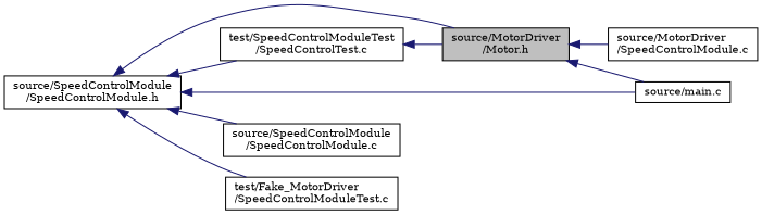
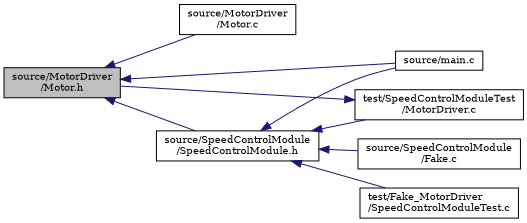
  digraph {
    fontname="DejaVu Serif"
    rankdir=LR
    node [color=black fillcolor=white fontname="DejaVu Serif" fontsize=10 shape=record style=filled]
    edge [color=midnightblue dir=back fontname="DejaVu Serif" fontsize=10 labelfontname=Helvetica labelfontsize=10 style=solid]
    n1 [fillcolor=grey75 fontcolor=black height=0.2 label="source/MotorDriver\l/Motor.h" width=0.4]
-   n2 [height=0.2 label="source/MotorDriver\l/SpeedControlModule.c" width=0.4]
+   n2 [height=0.2 label="source/MotorDriver\l/Motor.c" width=0.4]
    n3 [height=0.2 label="source/main.c" width=0.4]
    n4 [height=0.2 label="source/SpeedControlModule\l/SpeedControlModule.h" width=0.4]
-   n5 [height=0.2 label="test/SpeedControlModuleTest\l/SpeedControlTest.c" width=0.4]
-   n6 [height=0.2 label="source/SpeedControlModule\l/SpeedControlModule.c" width=0.4]
+   n5 [height=0.2 label="test/SpeedControlModuleTest\l/MotorDriver.c" width=0.4]
+   n6 [height=0.2 label="source/SpeedControlModule\l/Fake.c" width=0.4]
    n7 [height=0.2 label="test/Fake_MotorDriver\l/SpeedControlModuleTest.c" width=0.4]
    n1 -> n2
    n1 -> n3
-   n4 -> n1
+   n1 -> n4
    n4 -> n3
    n4 -> n5
    n4 -> n6
    n4 -> n7
    n5 -> n1
  }
